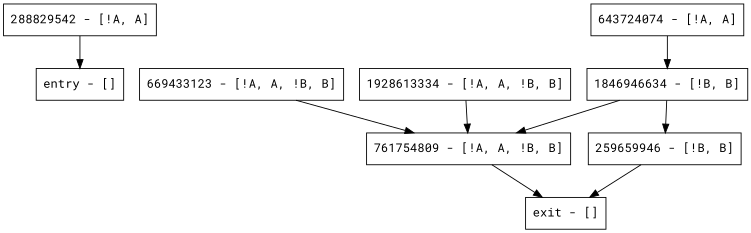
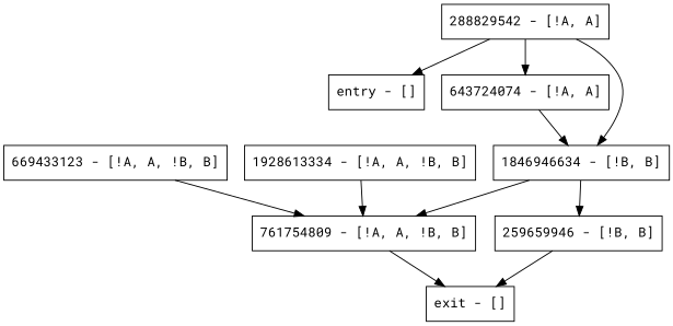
  digraph {
    fontname="Roboto Mono"
    node [fontname="Roboto Mono" shape=record]
    edge [fontname="Roboto Mono"]
    n1 [label="entry - []"]
    n2 [label="288829542 - [!A, A]"]
    n3 [label="643724074 - [!A, A]"]
    n4 [label="1846946634 - [!B, B]"]
    n5 [label="exit - []"]
    n6 [label="761754809 - [!A, A, !B, B]"]
    n7 [label="259659946 - [!B, B]"]
    n8 [label="669433123 - [!A, A, !B, B]"]
    n9 [label="1928613334 - [!A, A, !B, B]"]
    n2 -> n1
+   n2 -> n3
+   n2 -> n4
    n3 -> n4
    n4 -> n6
    n4 -> n7
    n6 -> n5
    n7 -> n5
    n8 -> n6
    n9 -> n6
  }
